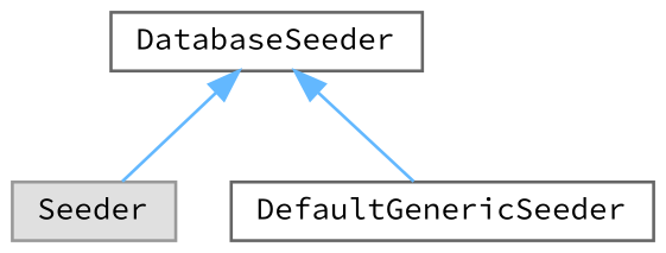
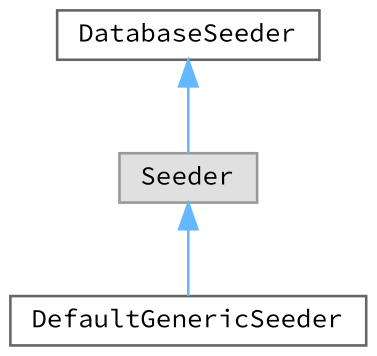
  digraph {
    fontname="Source Code Pro"
    rankdir=TB
    node [color=grey40 fillcolor=white fontname="Source Code Pro" fontsize=10 shape=box style=filled]
    edge [color=steelblue1 dir=back fontname="Source Code Pro" fontsize=10 labelfontname=Helvetica labelfontsize=10 style=solid]
    n1 [color=grey60 fillcolor="#E0E0E0" height=0.2 label=Seeder width=0.4]
    n2 [height=0.2 label=DefaultGenericSeeder width=0.4]
    n3 [height=0.2 label=DatabaseSeeder width=0.4]
-   n3 -> n2
+   n1 -> n2
    n3 -> n1
  }
